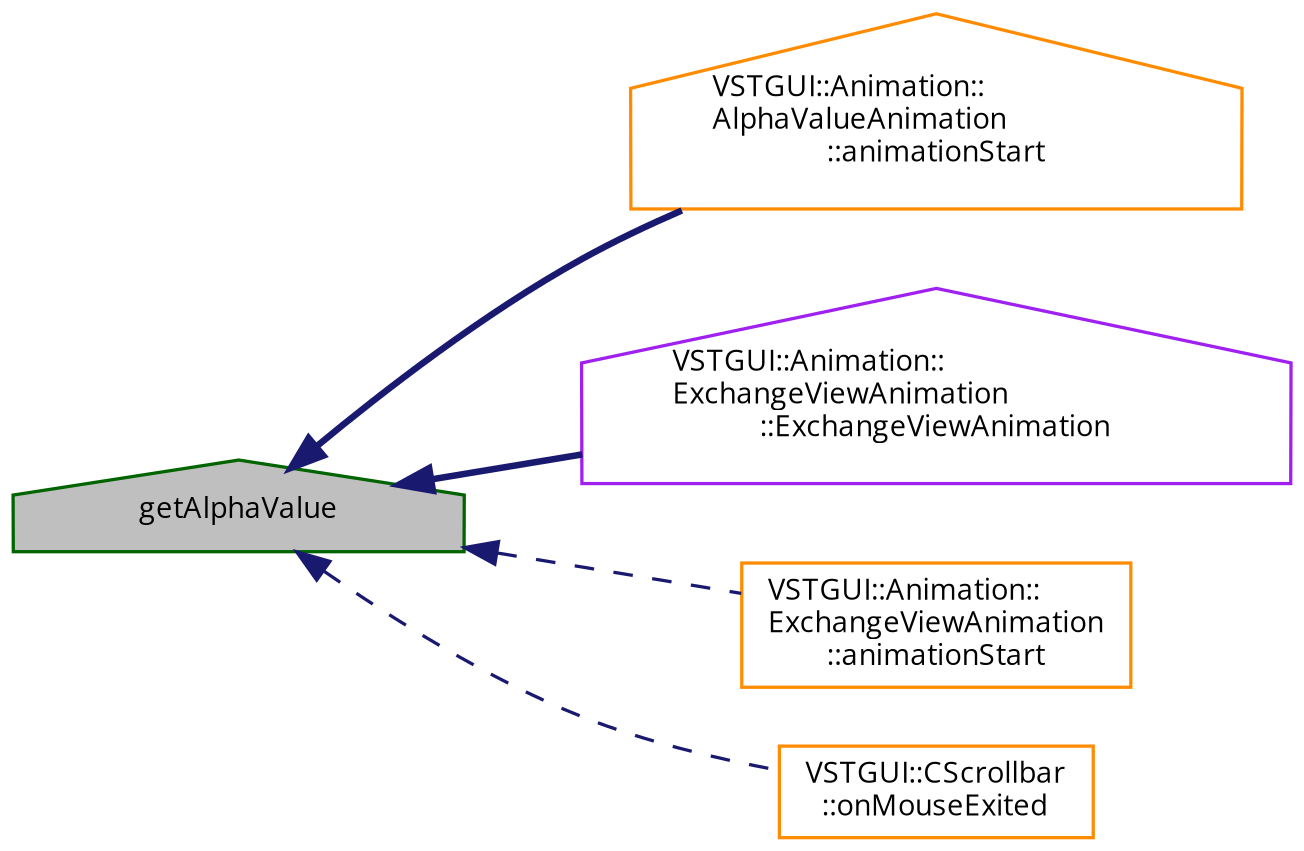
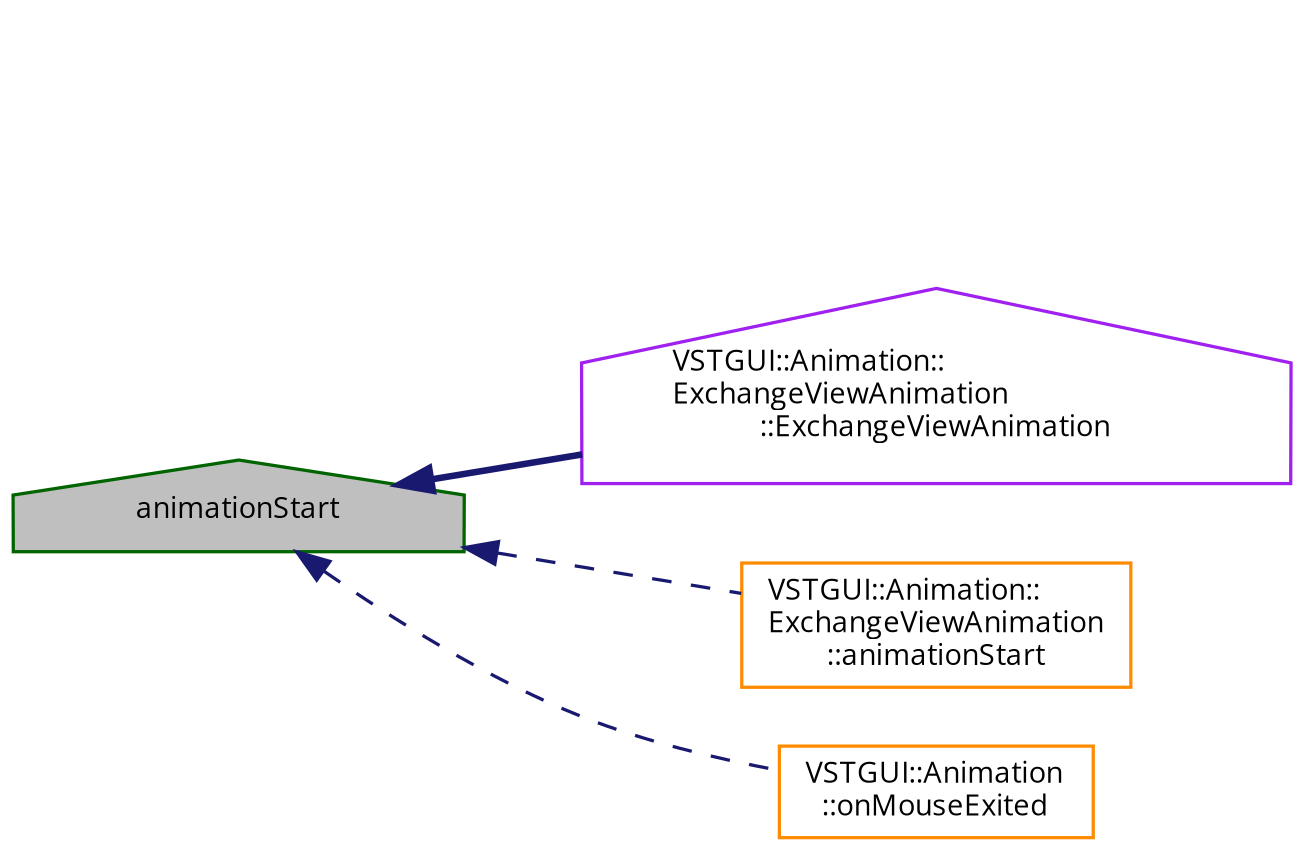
  digraph {
    fontname="Open Sans"
    rankdir=LR
    node [color=darkorange fontname="Open Sans" fontsize=9 shape=house]
    edge [color=midnightblue dir=back fontname="Open Sans" fontsize=9 labelfontname=Arial labelfontsize=9 style=bold]
-   n1 [color=darkgreen fillcolor=grey75 fontcolor=black height=0.2 label=getAlphaValue style=filled width=0.4]
-   n2 [height=0.2 label="VSTGUI::Animation::\lAlphaValueAnimation\l::animationStart" width=0.4]
+   n1 [color=darkgreen fillcolor=grey75 fontcolor=black height=0.2 label=animationStart style=filled width=0.4]
    n3 [color=purple height=0.2 label="VSTGUI::Animation::\lExchangeViewAnimation\l::ExchangeViewAnimation" width=0.4]
    n4 [height=0.2 label="VSTGUI::Animation::\lExchangeViewAnimation\l::animationStart" shape=box width=0.4]
-   n5 [height=0.2 label="VSTGUI::CScrollbar\l::onMouseExited" shape=box width=0.4]
-   n1 -> n2
+   n5 [height=0.2 label="VSTGUI::Animation\l::onMouseExited" shape=box width=0.4]
    n1 -> n3
    n1 -> n4 [style=dashed]
    n1 -> n5 [style=dashed]
  }
